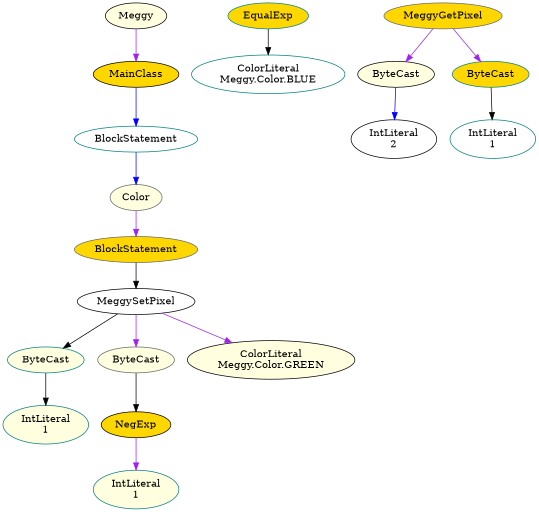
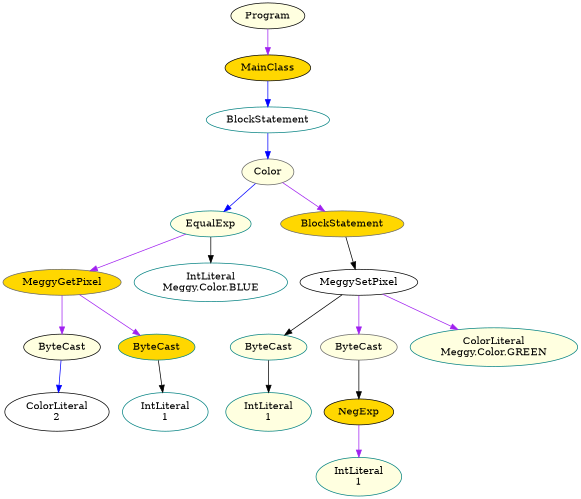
  digraph {
    node [color=teal fillcolor=lightyellow style=filled]
    edge [color=purple]
-   n1 [color=black label=Meggy]
+   n1 [color=black label=Program]
    n2 [color=black fillcolor=gold label=MainClass]
    n3 [fillcolor=white label=BlockStatement]
    n4 [color=gray40 label=Color]
-   n5 [fillcolor=gold label=EqualExp]
+   n5 [label=EqualExp]
    n6 [color=gray40 fillcolor=gold label=BlockStatement]
    n7 [color=gray40 fillcolor=gold label=MeggyGetPixel]
-   n8 [fillcolor=white label="ColorLiteral\nMeggy.Color.BLUE"]
+   n8 [fillcolor=white label="IntLiteral\nMeggy.Color.BLUE"]
    n9 [color=black fillcolor=white label=MeggySetPixel]
    n10 [color=black label=ByteCast]
    n11 [fillcolor=gold label=ByteCast]
-   n12 [color=black fillcolor=white label="IntLiteral\n2"]
+   n12 [color=black fillcolor=white label="ColorLiteral\n2"]
    n13 [fillcolor=white label="IntLiteral\n1"]
    n14 [label=ByteCast]
    n15 [color=gray40 label=ByteCast]
-   n16 [color=black label="ColorLiteral\nMeggy.Color.GREEN"]
+   n16 [label="ColorLiteral\nMeggy.Color.GREEN"]
    n17 [label="IntLiteral\n1"]
    n18 [color=black fillcolor=gold label=NegExp]
    n19 [label="IntLiteral\n1"]
    n1 -> n2
    n2 -> n3 [color=blue]
    n3 -> n4 [color=blue]
+   n4 -> n5 [color=blue]
    n4 -> n6
+   n5 -> n7
    n5 -> n8 [color=black]
    n6 -> n9 [color=black]
    n7 -> n10
    n7 -> n11
    n9 -> n14 [color=black]
    n9 -> n15
    n9 -> n16
    n10 -> n12 [color=blue]
    n11 -> n13 [color=black]
    n14 -> n17 [color=black]
    n15 -> n18 [color=black]
    n18 -> n19
  }
